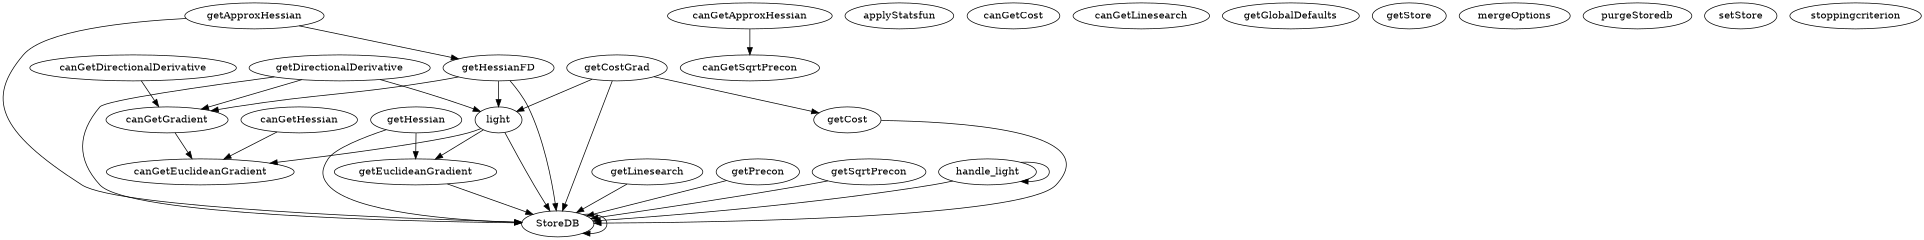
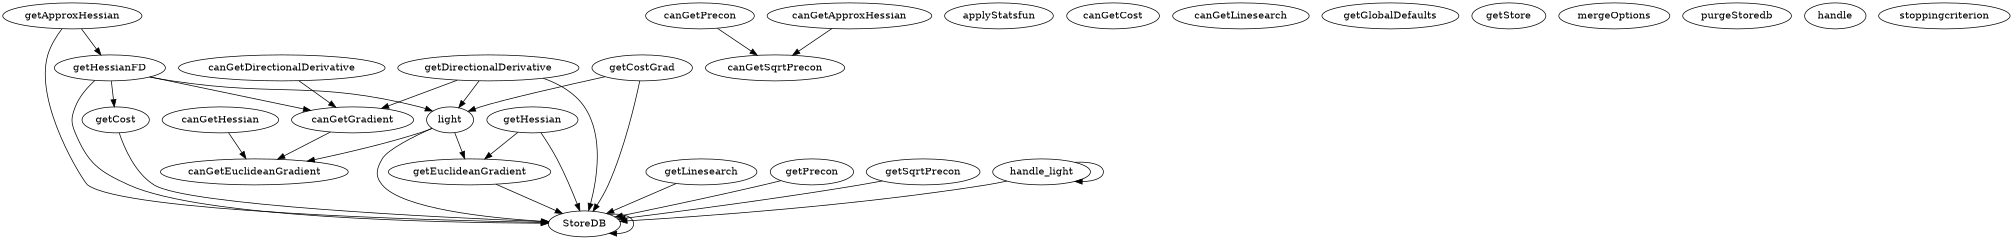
  digraph {
    StoreDB
    handle_light
    canGetDirectionalDerivative
    canGetGradient
    canGetEuclideanGradient
    canGetHessian
+   canGetPrecon
    canGetSqrtPrecon
    getApproxHessian
    getHessianFD
    n11 [label=light]
    getEuclideanGradient
    getCost
    getCostGrad
    getDirectionalDerivative
    getHessian
    getLinesearch
    getPrecon
    getSqrtPrecon
    applyStatsfun
    canGetApproxHessian
    canGetCost
    canGetLinesearch
    getGlobalDefaults
    getStore
    mergeOptions
    purgeStoredb
-   setStore
+   setStore [label=handle]
    stoppingcriterion
    StoreDB -> StoreDB
    handle_light -> StoreDB
    handle_light -> handle_light
    canGetDirectionalDerivative -> canGetGradient
    canGetGradient -> canGetEuclideanGradient
    canGetHessian -> canGetEuclideanGradient
+   canGetPrecon -> canGetSqrtPrecon
    getApproxHessian -> StoreDB
    getApproxHessian -> getHessianFD
    getHessianFD -> StoreDB
    getHessianFD -> canGetGradient
    getHessianFD -> n11
    n11 -> StoreDB
    n11 -> canGetEuclideanGradient
    n11 -> getEuclideanGradient
    getEuclideanGradient -> StoreDB
    getCost -> StoreDB
    getCostGrad -> StoreDB
    getCostGrad -> n11
-   getCostGrad -> getCost
+   getHessianFD -> getCost
    getDirectionalDerivative -> StoreDB
    getDirectionalDerivative -> canGetGradient
    getDirectionalDerivative -> n11
    getHessian -> StoreDB
    getHessian -> getEuclideanGradient
    getLinesearch -> StoreDB
    getPrecon -> StoreDB
    getSqrtPrecon -> StoreDB
    canGetApproxHessian -> canGetSqrtPrecon
  }
